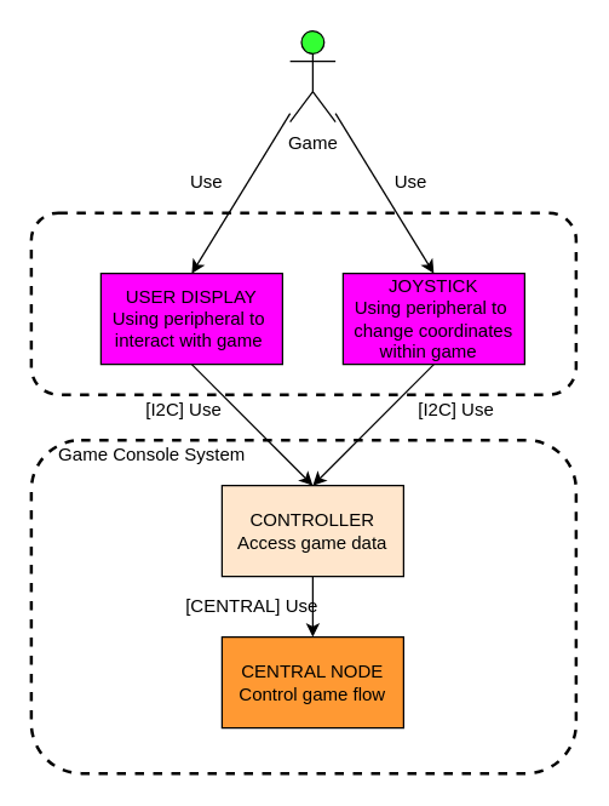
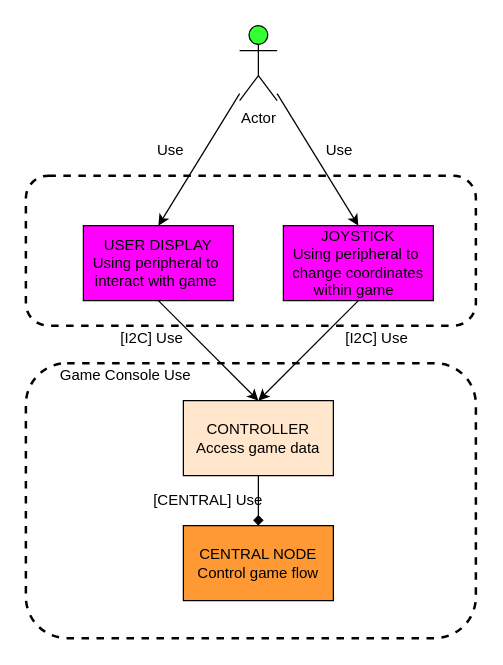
  <mxCell id="0" />
  <mxCell id="1" parent="0" />
  <mxCell id="2" value="" style="rounded=1;whiteSpace=wrap;html=1;fillColor=none;dashed=1;strokeWidth=2;" vertex="1" parent="1"><mxGeometry x="20" y="140" width="360" height="120" as="geometry" /></mxCell>
  <mxCell id="3" value="" style="rounded=1;whiteSpace=wrap;html=1;fillColor=none;dashed=1;strokeWidth=2;" vertex="1" parent="1"><mxGeometry x="20" y="290" width="360" height="220" as="geometry" /></mxCell>
- <mxCell id="4" style="edgeStyle=none;rounded=0;orthogonalLoop=1;jettySize=auto;html=1;exitX=0.5;exitY=1;exitDx=0;exitDy=0;entryX=0.5;entryY=0;entryDx=0;entryDy=0;startArrow=none;startFill=0;endArrow=classic;endFill=1;" edge="1" parent="1" source="5" target="8"><mxGeometry relative="1" as="geometry" /></mxCell>
+ <mxCell id="4" style="edgeStyle=none;rounded=0;orthogonalLoop=1;jettySize=auto;html=1;exitX=0.5;exitY=1;exitDx=0;exitDy=0;entryX=0.5;entryY=0;entryDx=0;entryDy=0;startArrow=none;startFill=0;endArrow=diamond;endFill=1;" edge="1" parent="1" source="5" target="8"><mxGeometry relative="1" as="geometry" /></mxCell>
  <mxCell id="5" value="CONTROLLER&lt;br&gt;Access game data" style="rounded=0;whiteSpace=wrap;html=1;fillColor=#ffe6cc;" vertex="1" parent="1"><mxGeometry x="146" y="320" width="120" height="60" as="geometry" /></mxCell>
  <mxCell id="6" style="edgeStyle=none;rounded=0;orthogonalLoop=1;jettySize=auto;html=1;exitX=0.5;exitY=1;exitDx=0;exitDy=0;entryX=0.5;entryY=0;entryDx=0;entryDy=0;startArrow=none;startFill=0;endArrow=classic;endFill=1;" edge="1" parent="1" source="7" target="5"><mxGeometry relative="1" as="geometry" /></mxCell>
  <mxCell id="7" value="USER DISPLAY&lt;br&gt;Using peripheral to&amp;nbsp; interact with game&amp;nbsp;" style="rounded=0;whiteSpace=wrap;html=1;fillColor=#FF00FF;" vertex="1" parent="1"><mxGeometry x="66" y="180" width="120" height="60" as="geometry" /></mxCell>
  <mxCell id="8" value="CENTRAL NODE&lt;br&gt;Control game flow" style="rounded=0;whiteSpace=wrap;html=1;fillColor=#FF9933;" vertex="1" parent="1"><mxGeometry x="146" y="420" width="120" height="60" as="geometry" /></mxCell>
  <mxCell id="9" style="edgeStyle=none;rounded=0;orthogonalLoop=1;jettySize=auto;html=1;exitX=0.5;exitY=1;exitDx=0;exitDy=0;startArrow=none;startFill=0;endArrow=classic;endFill=1;" edge="1" parent="1" source="10"><mxGeometry relative="1" as="geometry"><mxPoint x="206" y="320" as="targetPoint" /></mxGeometry></mxCell>
  <mxCell id="10" value="JOYSTICK&lt;br&gt;Using peripheral to&amp;nbsp; change coordinates within game&amp;nbsp;&amp;nbsp;" style="rounded=0;whiteSpace=wrap;html=1;fillColor=#FF00FF;" vertex="1" parent="1"><mxGeometry x="226" y="180" width="120" height="60" as="geometry" /></mxCell>
  <mxCell id="11" style="edgeStyle=none;rounded=0;orthogonalLoop=1;jettySize=auto;html=1;entryX=0.5;entryY=0;entryDx=0;entryDy=0;startArrow=none;startFill=0;endArrow=classic;endFill=1;" edge="1" parent="1" source="13" target="10"><mxGeometry relative="1" as="geometry" /></mxCell>
  <mxCell id="12" style="edgeStyle=none;rounded=0;orthogonalLoop=1;jettySize=auto;html=1;entryX=0.5;entryY=0;entryDx=0;entryDy=0;startArrow=none;startFill=0;endArrow=classic;endFill=1;" edge="1" parent="1" source="13" target="7"><mxGeometry relative="1" as="geometry" /></mxCell>
- <mxCell id="13" value="Game" style="shape=umlActor;verticalLabelPosition=bottom;verticalAlign=top;html=1;outlineConnect=0;fillColor=#33FF33;" vertex="1" parent="1"><mxGeometry x="191" y="20" width="30" height="60" as="geometry" /></mxCell>
- <mxCell id="14" value="Game Console System" style="text;html=1;strokeColor=none;fillColor=none;align=center;verticalAlign=middle;whiteSpace=wrap;rounded=0;dashed=1;" vertex="1" parent="1"><mxGeometry x="20" y="290" width="160" height="20" as="geometry" /></mxCell>
+ <mxCell id="13" value="Actor" style="shape=umlActor;verticalLabelPosition=bottom;verticalAlign=top;html=1;outlineConnect=0;fillColor=#33FF33;" vertex="1" parent="1"><mxGeometry x="191" y="20" width="30" height="60" as="geometry" /></mxCell>
+ <mxCell id="14" value="Game Console Use" style="text;html=1;strokeColor=none;fillColor=none;align=center;verticalAlign=middle;whiteSpace=wrap;rounded=0;dashed=1;" vertex="1" parent="1"><mxGeometry x="20" y="290" width="160" height="20" as="geometry" /></mxCell>
  <mxCell id="15" value="[CENTRAL] Use" style="text;html=1;strokeColor=none;fillColor=none;align=center;verticalAlign=middle;whiteSpace=wrap;rounded=0;dashed=1;" vertex="1" parent="1"><mxGeometry x="111" y="390" width="110" height="20" as="geometry" /></mxCell>
  <mxCell id="16" value="[I2C] Use" style="text;html=1;strokeColor=none;fillColor=none;align=center;verticalAlign=middle;whiteSpace=wrap;rounded=0;dashed=1;" vertex="1" parent="1"><mxGeometry x="246" y="260" width="110" height="20" as="geometry" /></mxCell>
  <mxCell id="17" value="Use" style="text;html=1;strokeColor=none;fillColor=none;align=center;verticalAlign=middle;whiteSpace=wrap;rounded=0;dashed=1;" vertex="1" parent="1"><mxGeometry x="81" y="110" width="110" height="20" as="geometry" /></mxCell>
  <mxCell id="18" value="Use" style="text;html=1;strokeColor=none;fillColor=none;align=center;verticalAlign=middle;whiteSpace=wrap;rounded=0;dashed=1;" vertex="1" parent="1"><mxGeometry x="216" y="110" width="110" height="20" as="geometry" /></mxCell>
  <mxCell id="19" value="[I2C] Use" style="text;html=1;strokeColor=none;fillColor=none;align=center;verticalAlign=middle;whiteSpace=wrap;rounded=0;dashed=1;" vertex="1" parent="1"><mxGeometry x="66" y="260" width="110" height="20" as="geometry" /></mxCell>
